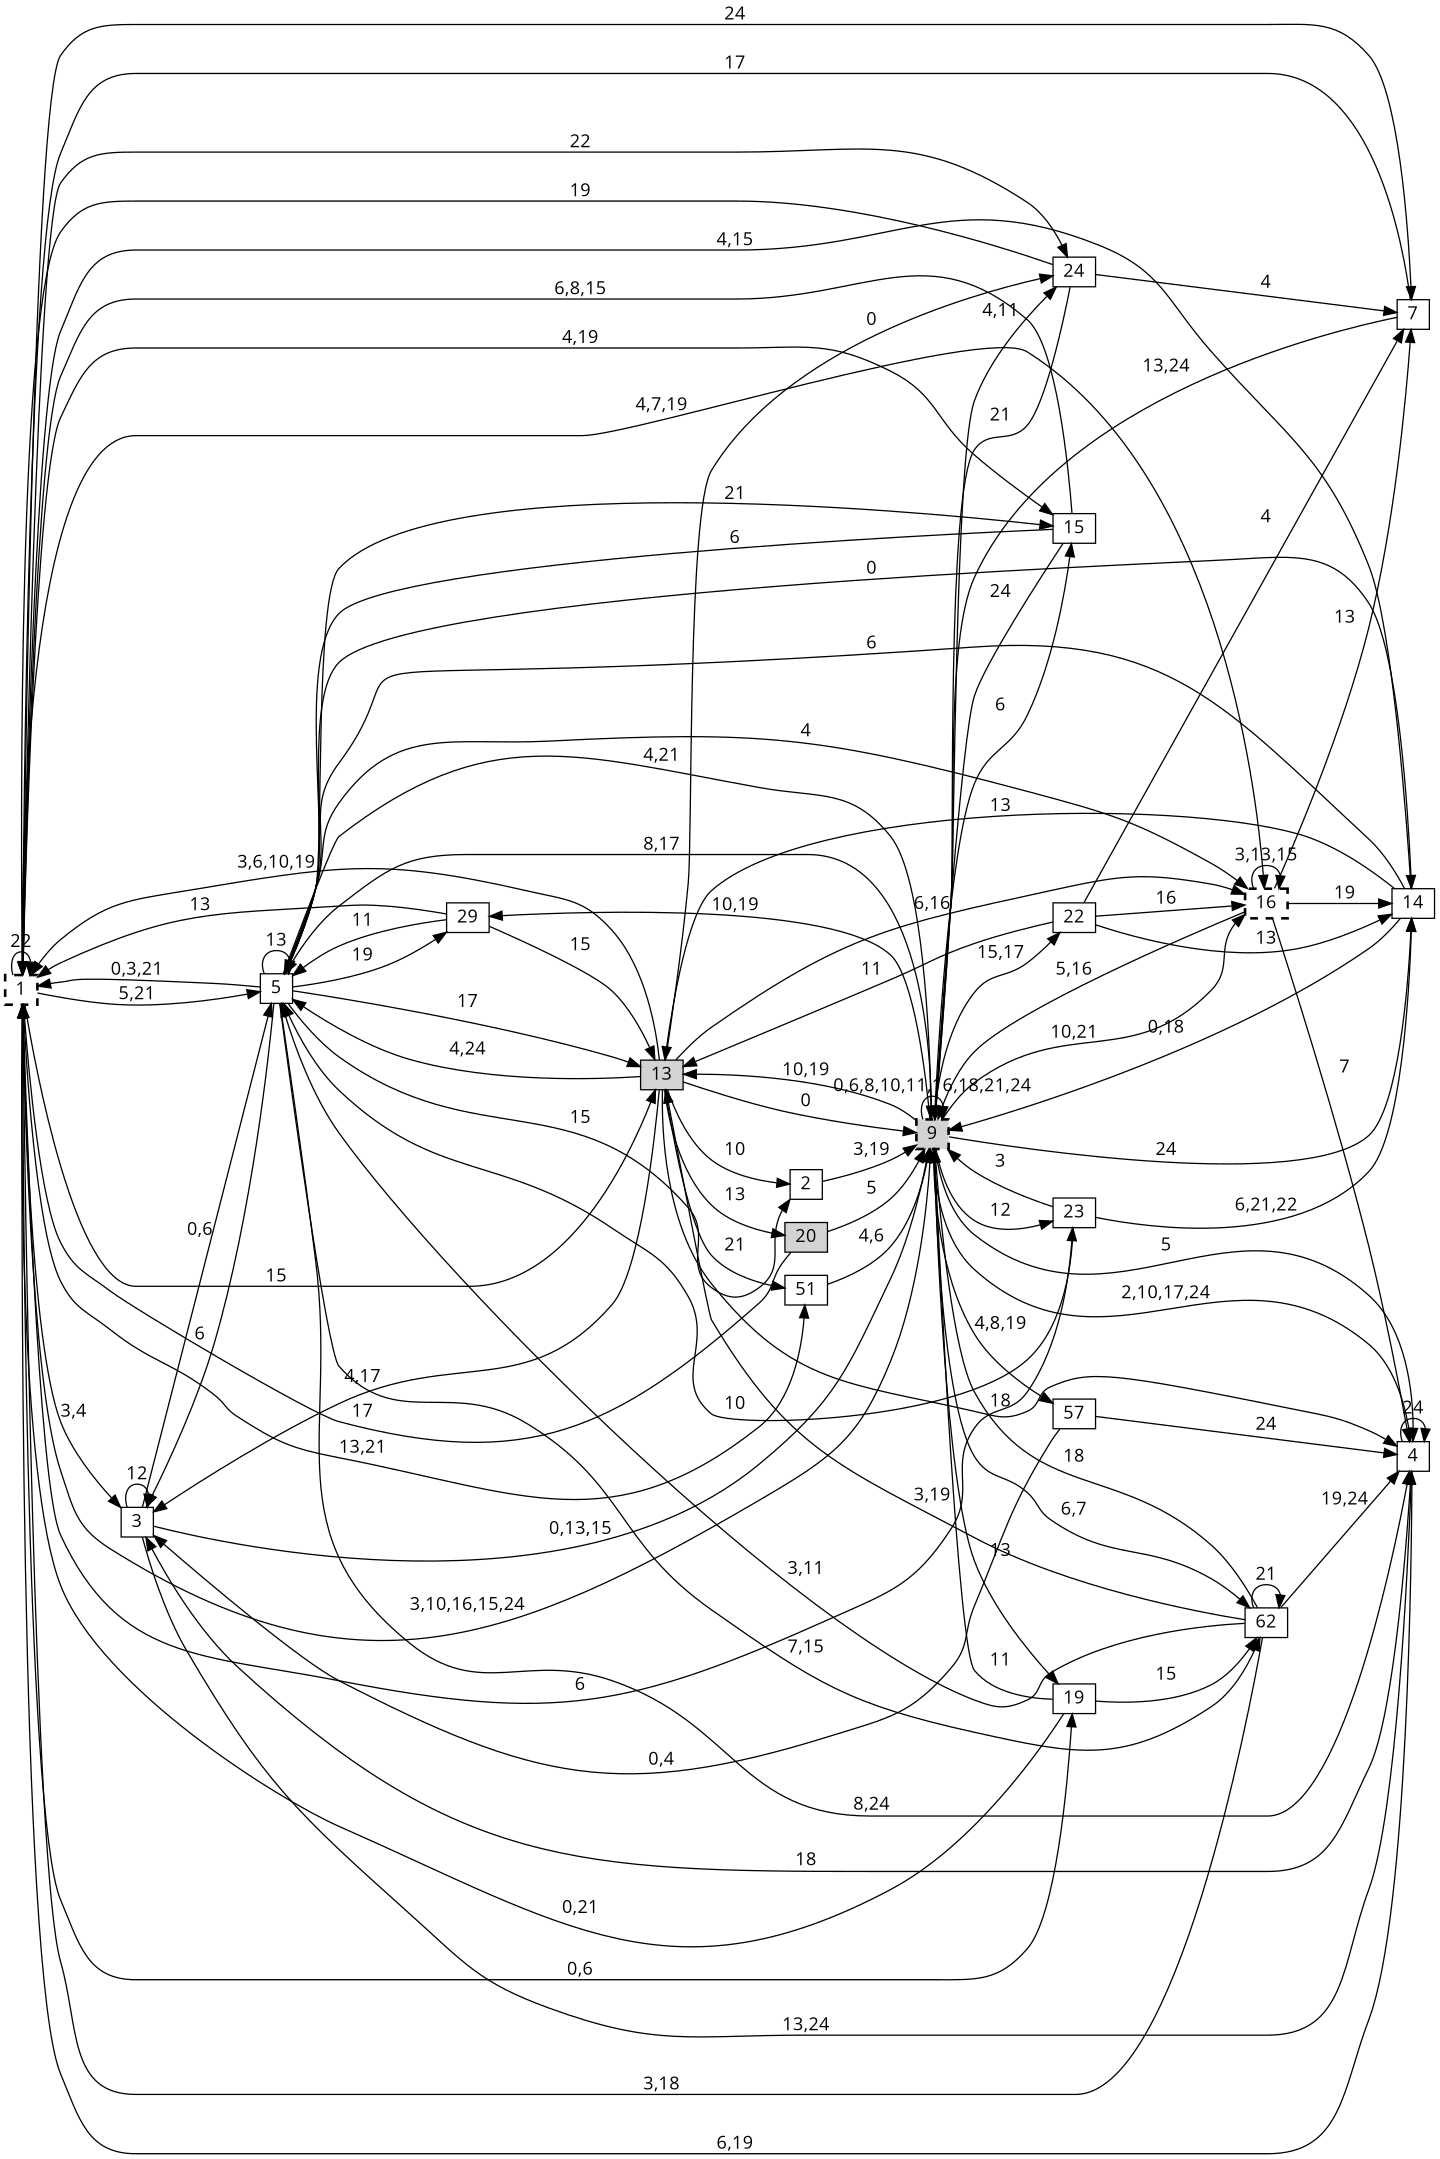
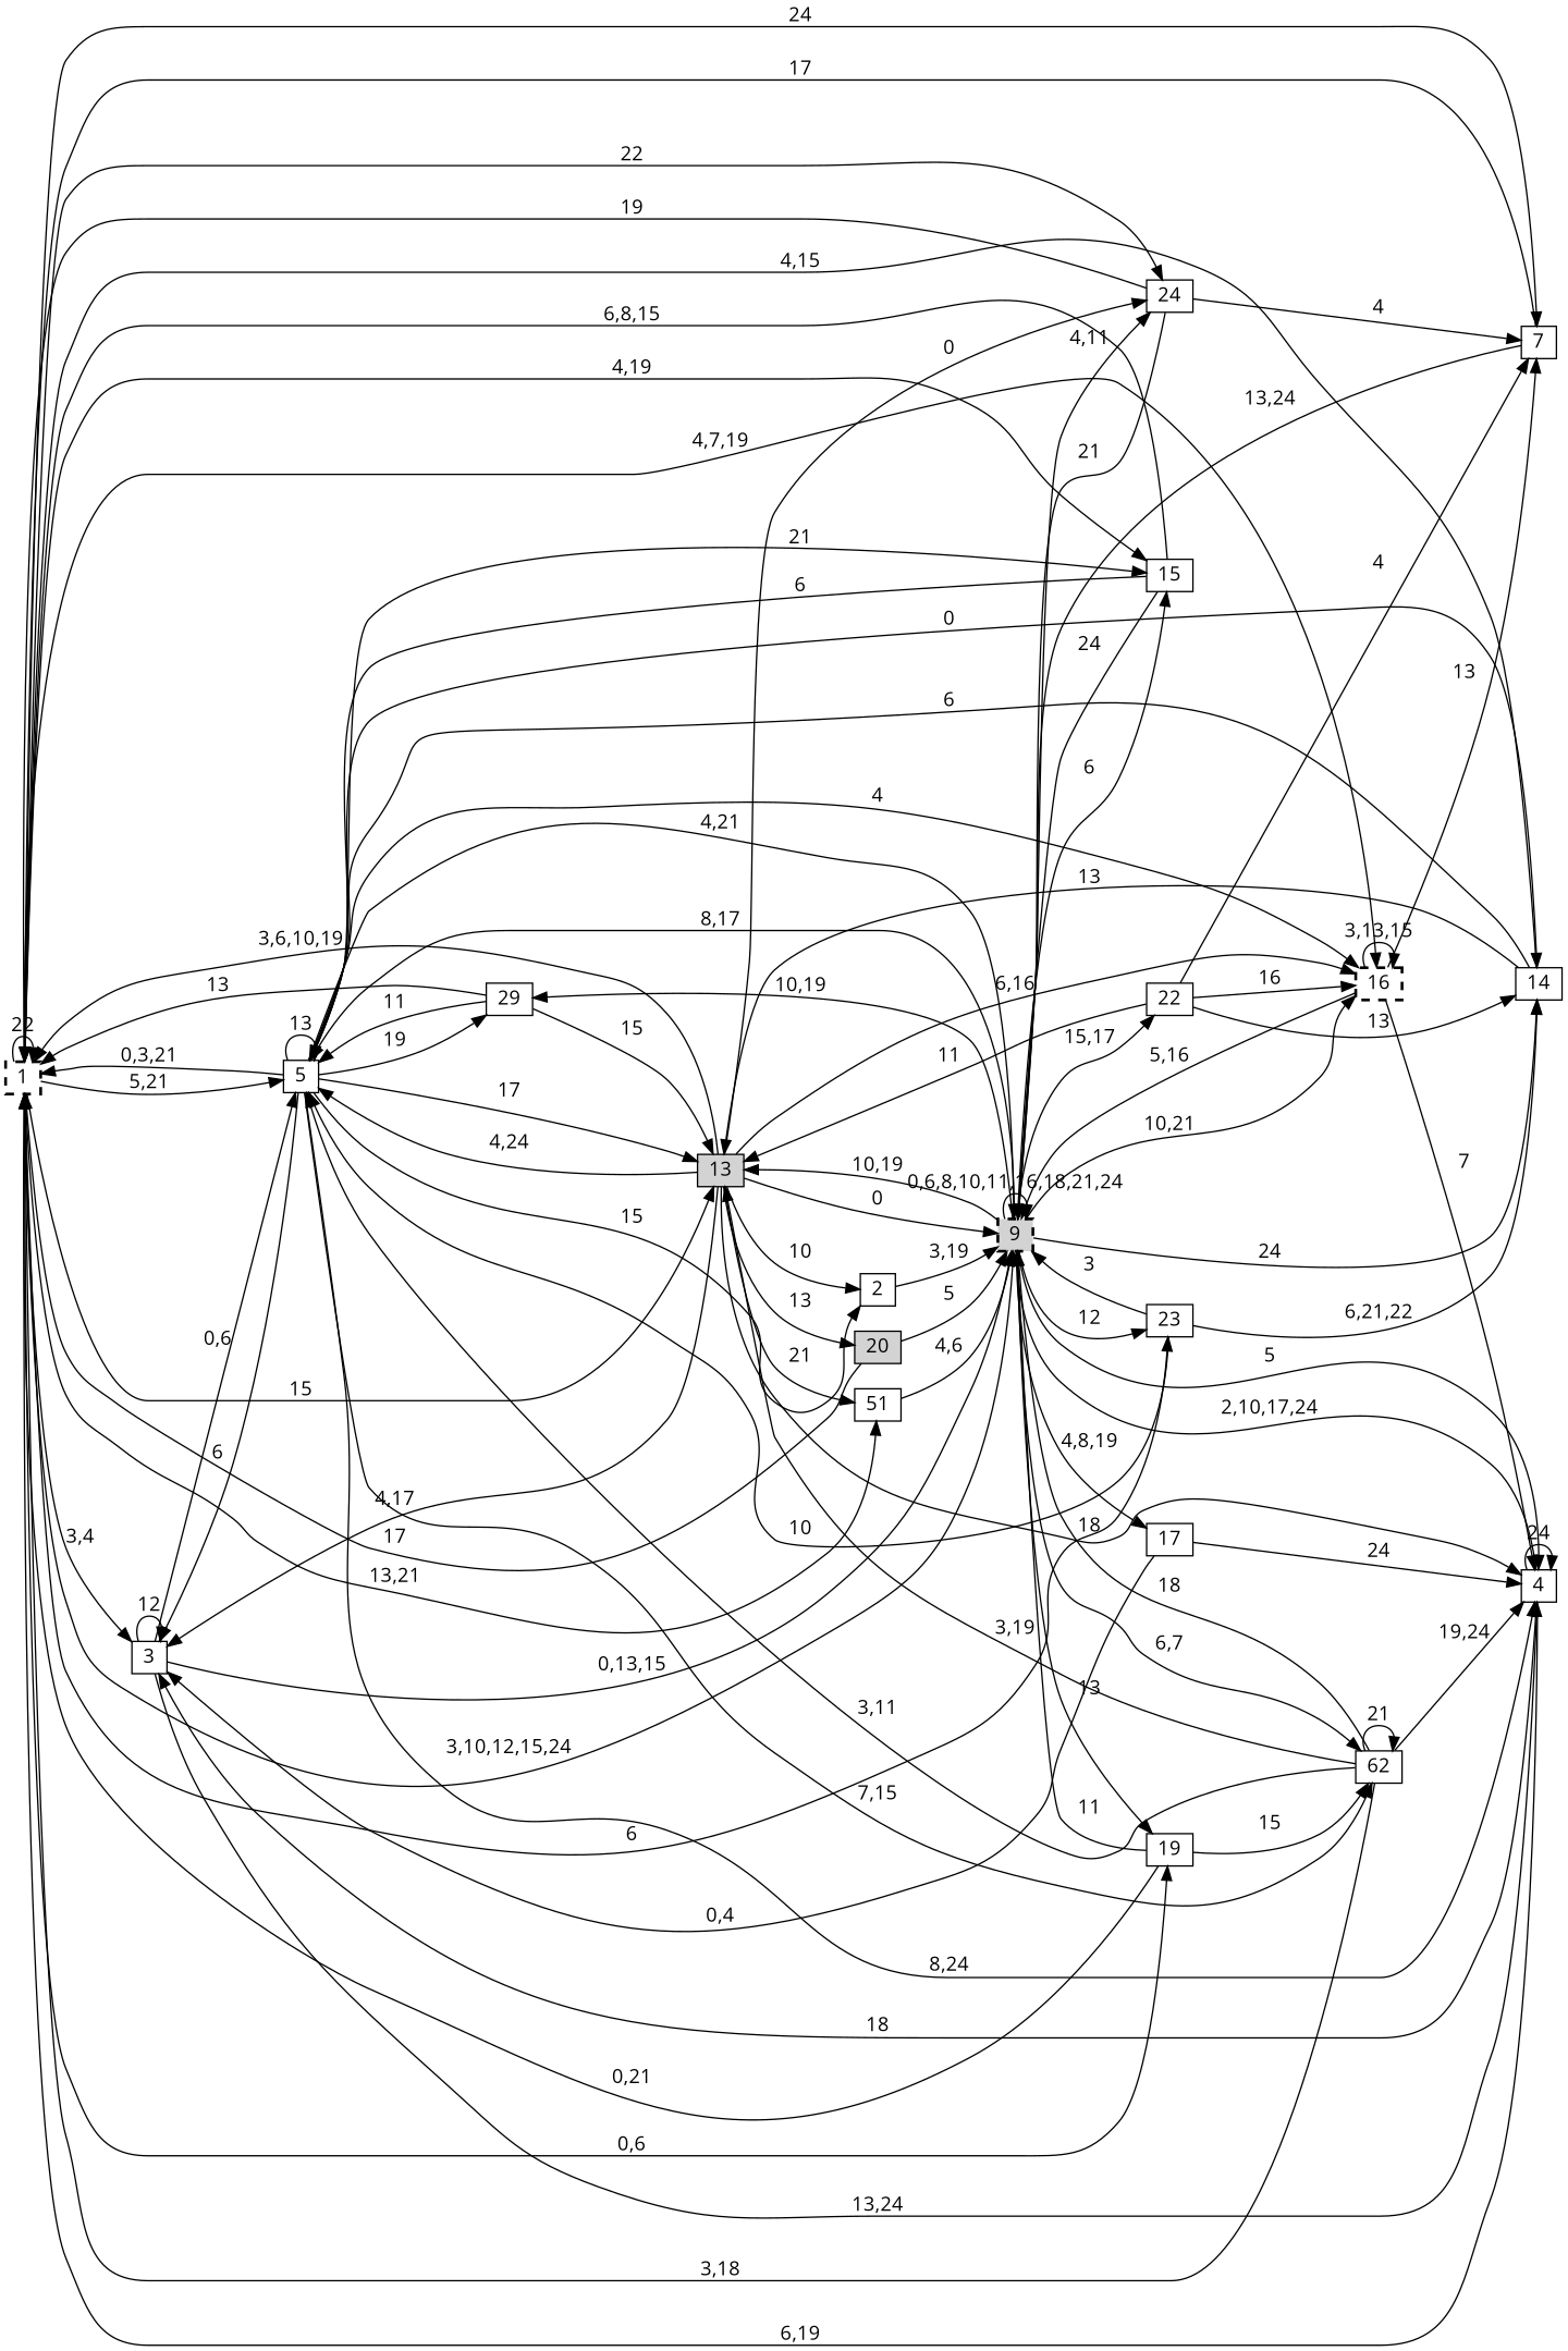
  digraph {
    fontname="Open Sans"
    rankdir=LR
    node [fontname="Open Sans" shape=box]
    edge [fontname="Open Sans"]
    n1 [height=0.1 label=1 style="bold,dashed" width=0.1]
    n2 [height=0.1 label=3 width=0.1]
    n3 [height=0.1 label=5 width=0.1]
    n4 [height=0.1 label=7 width=0.1]
    n5 [height=0.1 label=9 style="filled,bold,dashed" width=0.1]
    n6 [height=0.1 label=51 width=0.1]
    n7 [height=0.1 label=13 style=filled width=0.1]
    n8 [height=0.1 label=15 width=0.1]
    n9 [height=0.1 label=16 style="bold,dashed" width=0.1]
    n10 [height=0.1 label=19 width=0.1]
    n11 [height=0.1 label=23 width=0.1]
    n12 [height=0.1 label=24 width=0.1]
    n13 [height=0.1 label=4 width=0.1]
    n14 [height=0.1 label=2 width=0.1]
    n15 [height=0.1 label=62 width=0.1]
    n16 [height=0.1 label=14 width=0.1]
    n17 [height=0.1 label=29 width=0.1]
-   n18 [height=0.1 label=57 width=0.1]
+   n18 [height=0.1 label=17 width=0.1]
    n19 [height=0.1 label=22 width=0.1]
    n20 [height=0.1 label=20 style=filled width=0.1]
    n1 -> n1 [label=22]
    n1 -> n2 [label="3,4"]
    n1 -> n3 [label="5,21"]
    n1 -> n4 [label=24]
-   n1 -> n5 [label="3,10,16,15,24"]
+   n1 -> n5 [label="3,10,12,15,24"]
    n1 -> n6 [label="13,21"]
    n1 -> n7 [label=15]
    n1 -> n8 [label="4,19"]
    n1 -> n9 [label="4,7,19"]
    n1 -> n10 [label="0,6"]
    n1 -> n11 [label=6]
    n1 -> n12 [label=22]
    n2 -> n2 [label=12]
    n2 -> n3 [label="0,6"]
    n2 -> n5 [label="0,13,15"]
    n2 -> n13 [label="13,24"]
    n3 -> n1 [label="0,3,21"]
    n3 -> n2 [label=6]
    n3 -> n3 [label=13]
    n3 -> n5 [label="4,21"]
    n3 -> n7 [label=17]
    n3 -> n8 [label=21]
    n3 -> n9 [label=4]
    n3 -> n13 [label="8,24"]
    n3 -> n14 [label=15]
    n3 -> n15 [label="7,15"]
    n3 -> n16 [label=0]
    n3 -> n17 [label=19]
    n4 -> n1 [label=17]
    n4 -> n5 [label="13,24"]
    n5 -> n3 [label="8,17"]
    n5 -> n5 [label="0,6,8,10,11,16,18,21,24"]
    n5 -> n7 [label="10,19"]
    n5 -> n8 [label=6]
    n5 -> n9 [label="10,21"]
    n5 -> n10 [label=13]
    n5 -> n11 [label=12]
    n5 -> n12 [label="4,11"]
    n5 -> n13 [label=5]
    n5 -> n15 [label="6,7"]
    n5 -> n16 [label=24]
    n5 -> n17 [label="10,19"]
    n5 -> n18 [label="4,8,19"]
    n5 -> n19 [label="15,17"]
    n6 -> n5 [label="4,6"]
    n7 -> n1 [label="3,6,10,19"]
    n7 -> n2 [label="4,17"]
    n7 -> n3 [label="4,24"]
    n7 -> n5 [label=0]
    n7 -> n6 [label=21]
    n7 -> n9 [label="6,16"]
    n7 -> n12 [label=0]
    n7 -> n13 [label=18]
    n7 -> n14 [label=10]
    n7 -> n20 [label=13]
    n8 -> n1 [label="6,8,15"]
    n8 -> n3 [label=6]
    n8 -> n5 [label=24]
    n9 -> n4 [label=13]
    n9 -> n5 [label="5,16"]
    n9 -> n9 [label="3,13,15"]
    n9 -> n13 [label=7]
-   n9 -> n16 [label=19]
    n10 -> n1 [label="0,21"]
    n10 -> n5 [label=11]
    n10 -> n15 [label=15]
    n11 -> n3 [label=10]
    n11 -> n5 [label=3]
    n11 -> n16 [label="6,21,22"]
    n12 -> n1 [label=19]
    n12 -> n4 [label=4]
    n12 -> n5 [label=21]
    n13 -> n1 [label="6,19"]
    n13 -> n2 [label=18]
    n13 -> n5 [label="2,10,17,24"]
    n13 -> n13 [label=24]
    n14 -> n5 [label="3,19"]
    n15 -> n1 [label="3,18"]
    n15 -> n3 [label="3,11"]
    n15 -> n5 [label=18]
    n15 -> n7 [label="3,19"]
    n15 -> n13 [label="19,24"]
    n15 -> n15 [label=21]
    n16 -> n1 [label="4,15"]
    n16 -> n3 [label=6]
-   n16 -> n5 [label="0,18"]
    n16 -> n7 [label=13]
    n17 -> n1 [label=13]
    n17 -> n3 [label=11]
    n17 -> n7 [label=15]
    n18 -> n2 [label="0,4"]
    n18 -> n13 [label=24]
    n19 -> n4 [label=4]
    n19 -> n7 [label=11]
    n19 -> n9 [label=16]
    n19 -> n16 [label=13]
    n20 -> n1 [label=17]
    n20 -> n5 [label=5]
  }
